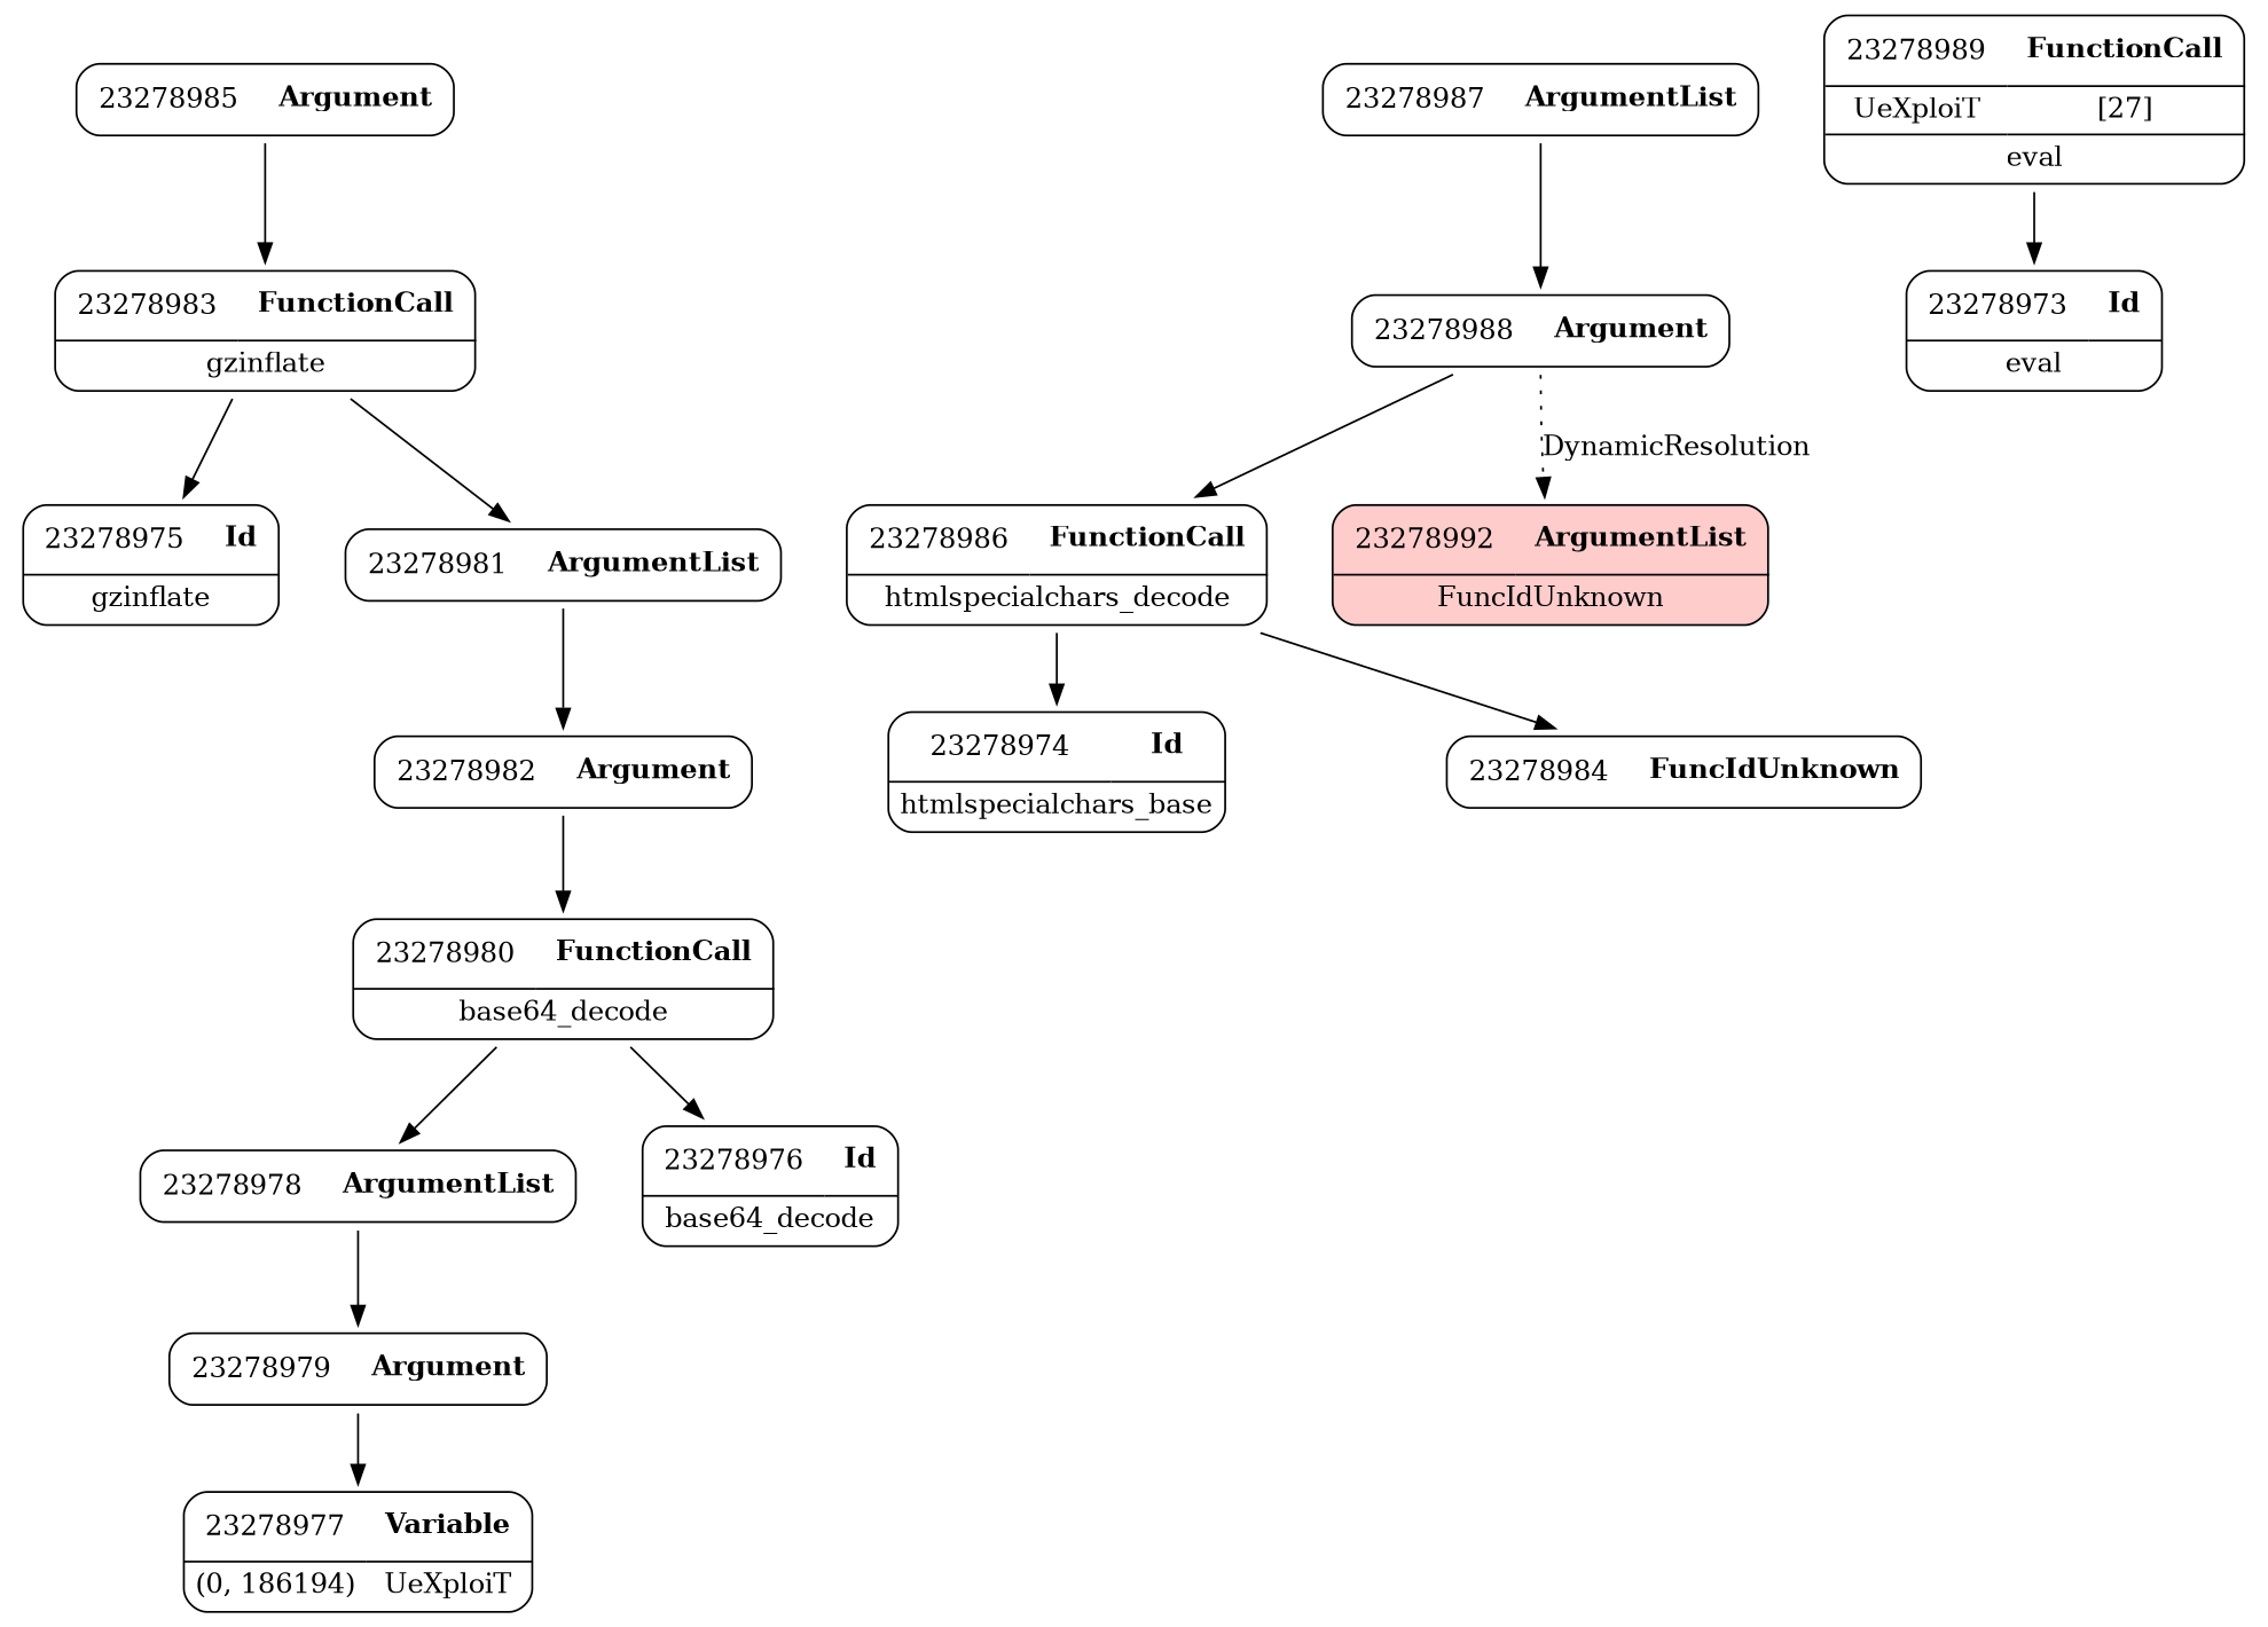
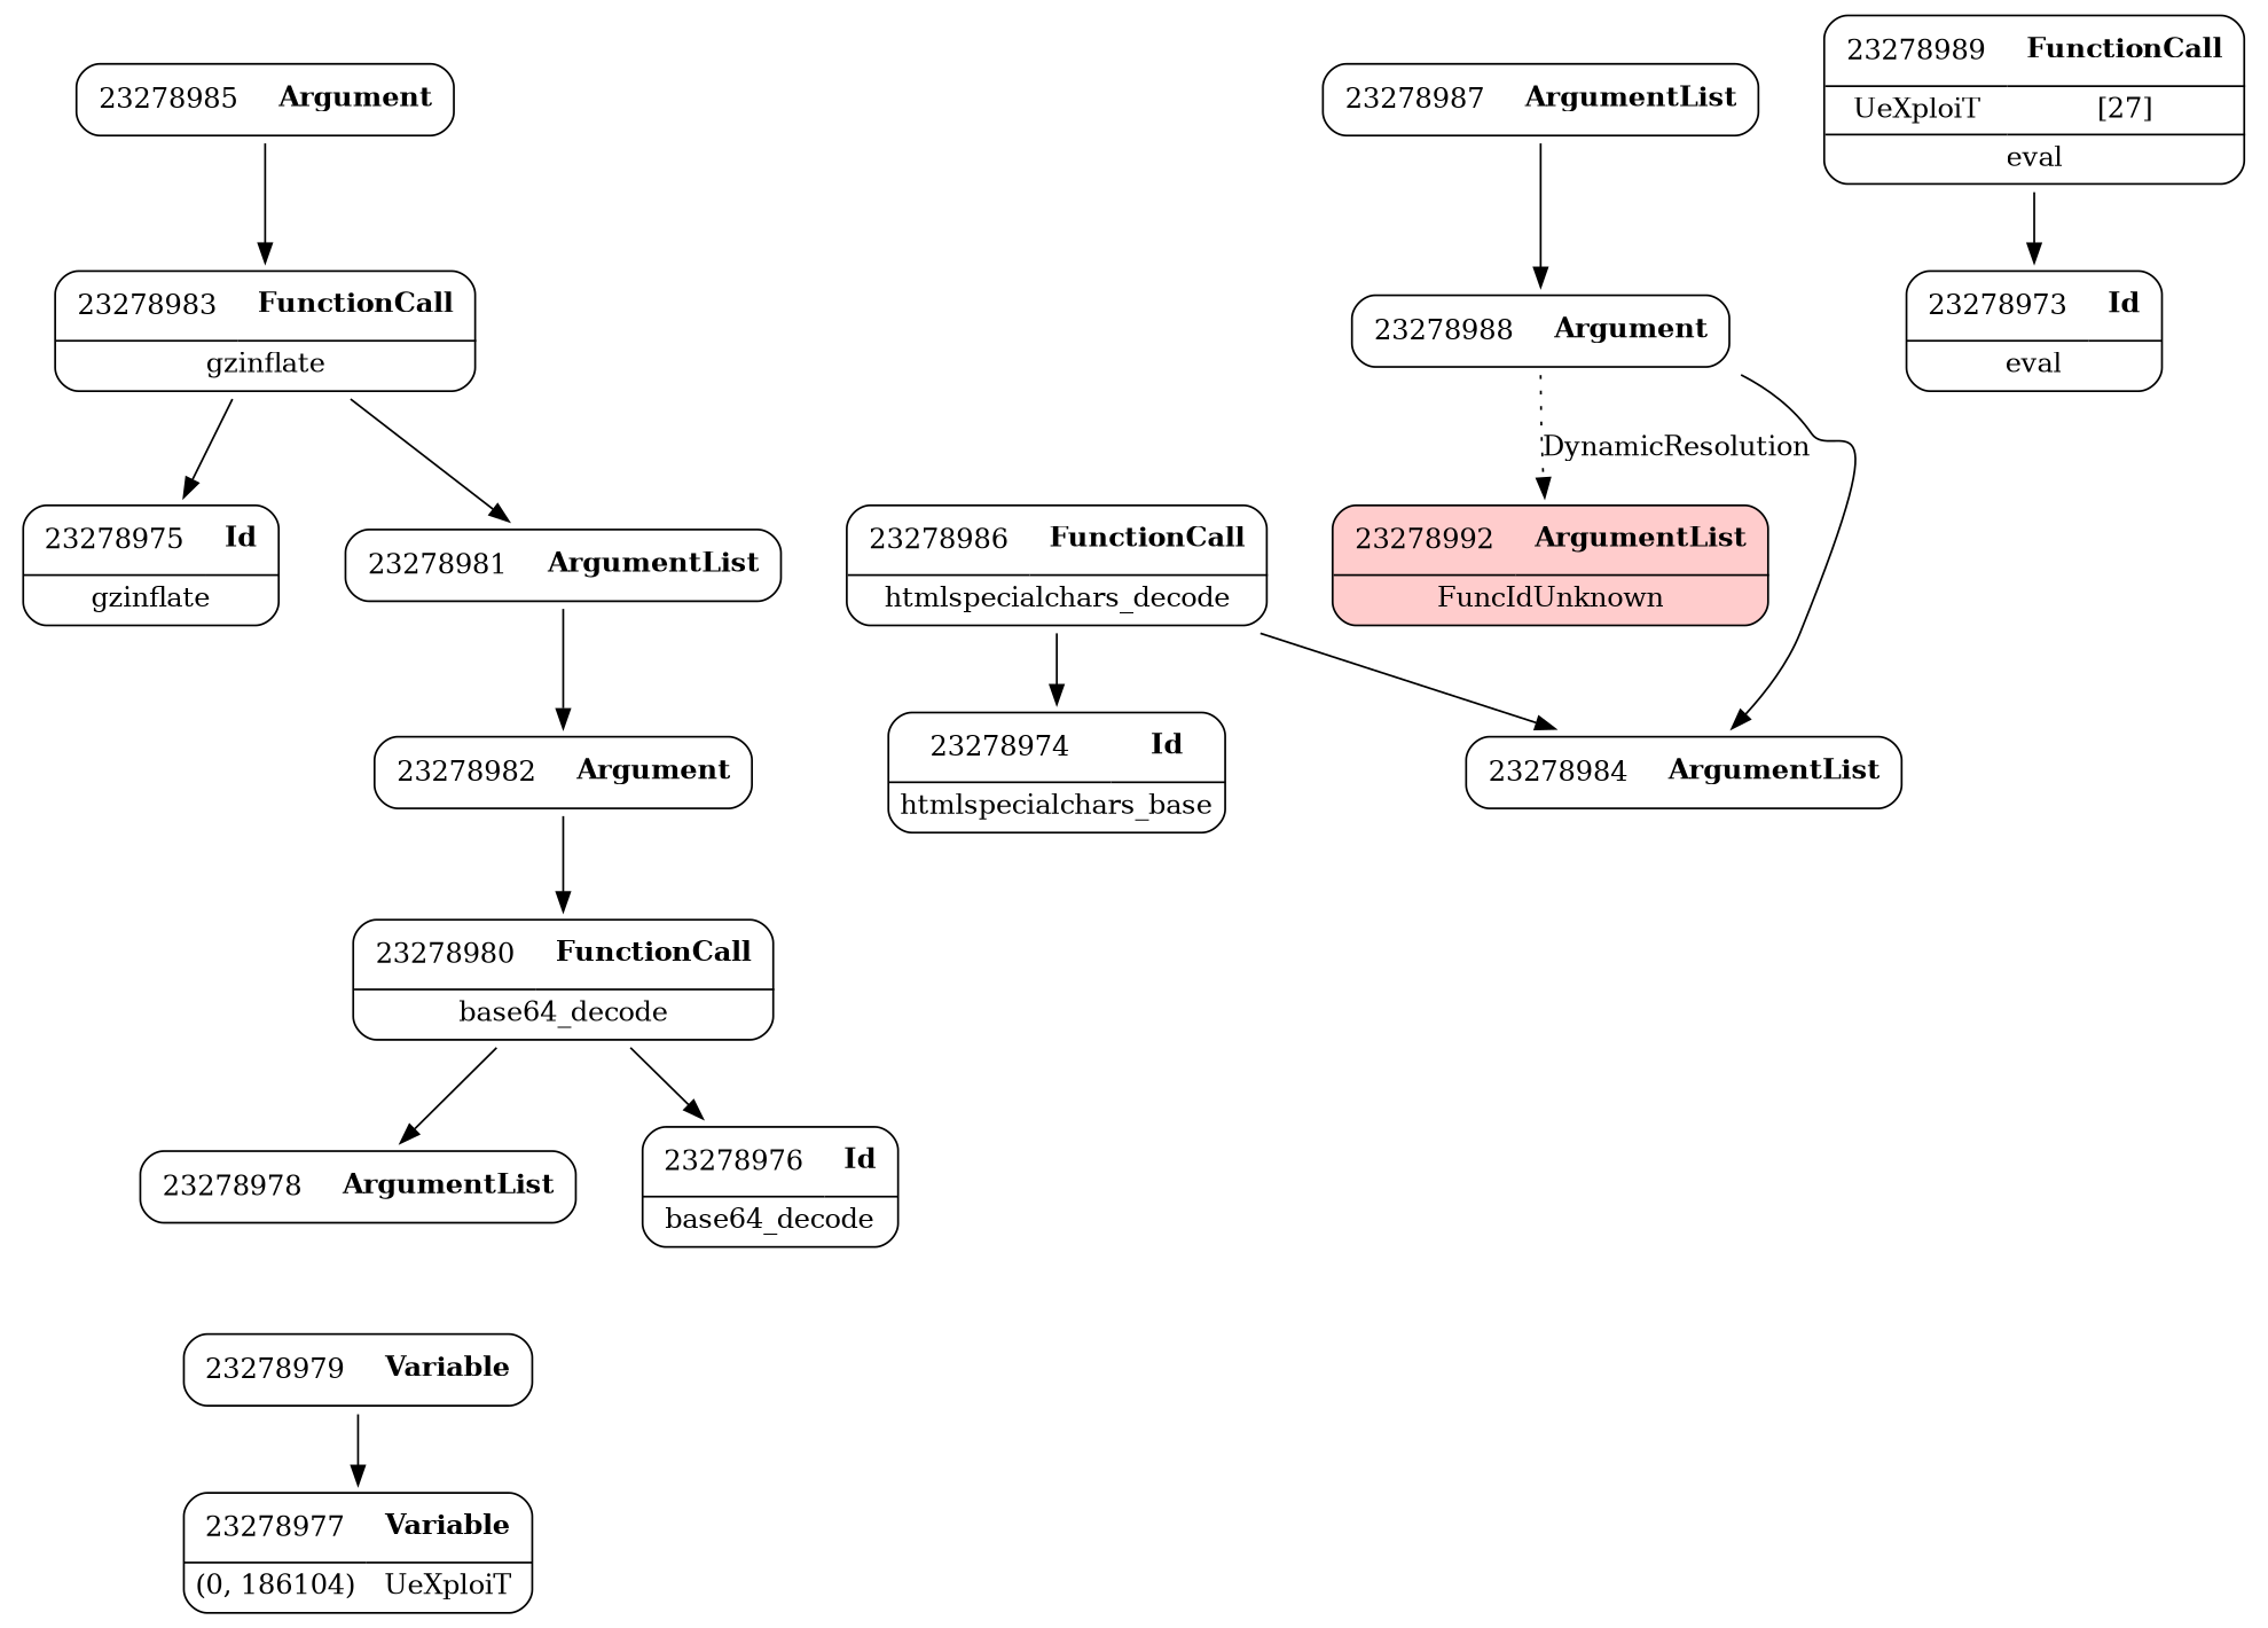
  digraph {
    node [shape=none]
    edge [weight=2]
-   n1 [label=<<TABLE border='1' cellspacing='0' cellpadding='10' style='rounded' ><TR><TD border='0'>23278979</TD><TD border='0'><B>Argument</B></TD></TR></TABLE>>]
-   n2 [label=<<TABLE border='1' cellspacing='0' cellpadding='10' style='rounded' ><TR><TD border='0'>23278977</TD><TD border='0'><B>Variable</B></TD></TR><HR/><TR><TD border='0' cellpadding='5'>(0, 186194)</TD><TD border='0' cellpadding='5'>UeXploiT</TD></TR></TABLE>>]
+   n1 [label=<<TABLE border='1' cellspacing='0' cellpadding='10' style='rounded' ><TR><TD border='0'>23278979</TD><TD border='0'><B>Variable</B></TD></TR></TABLE>>]
+   n2 [label=<<TABLE border='1' cellspacing='0' cellpadding='10' style='rounded' ><TR><TD border='0'>23278977</TD><TD border='0'><B>Variable</B></TD></TR><HR/><TR><TD border='0' cellpadding='5'>(0, 186104)</TD><TD border='0' cellpadding='5'>UeXploiT</TD></TR></TABLE>>]
    n3 [label=<<TABLE border='1' cellspacing='0' cellpadding='10' style='rounded' ><TR><TD border='0'>23278978</TD><TD border='0'><B>ArgumentList</B></TD></TR></TABLE>>]
    n4 [label=<<TABLE border='1' cellspacing='0' cellpadding='10' style='rounded' ><TR><TD border='0'>23278976</TD><TD border='0'><B>Id</B></TD></TR><HR/><TR><TD border='0' cellpadding='5' colspan='2'>base64_decode</TD></TR></TABLE>>]
    n5 [label=<<TABLE border='1' cellspacing='0' cellpadding='10' style='rounded' ><TR><TD border='0'>23278983</TD><TD border='0'><B>FunctionCall</B></TD></TR><HR/><TR><TD border='0' cellpadding='5' colspan='2'>gzinflate</TD></TR></TABLE>>]
    n6 [label=<<TABLE border='1' cellspacing='0' cellpadding='10' style='rounded' ><TR><TD border='0'>23278975</TD><TD border='0'><B>Id</B></TD></TR><HR/><TR><TD border='0' cellpadding='5' colspan='2'>gzinflate</TD></TR></TABLE>>]
    n7 [label=<<TABLE border='1' cellspacing='0' cellpadding='10' style='rounded' ><TR><TD border='0'>23278981</TD><TD border='0'><B>ArgumentList</B></TD></TR></TABLE>>]
    n8 [label=<<TABLE border='1' cellspacing='0' cellpadding='10' style='rounded' ><TR><TD border='0'>23278982</TD><TD border='0'><B>Argument</B></TD></TR></TABLE>>]
    n9 [label=<<TABLE border='1' cellspacing='0' cellpadding='10' style='rounded' ><TR><TD border='0'>23278980</TD><TD border='0'><B>FunctionCall</B></TD></TR><HR/><TR><TD border='0' cellpadding='5' colspan='2'>base64_decode</TD></TR></TABLE>>]
    n10 [label=<<TABLE border='1' cellspacing='0' cellpadding='10' style='rounded' ><TR><TD border='0'>23278987</TD><TD border='0'><B>ArgumentList</B></TD></TR></TABLE>>]
    n11 [label=<<TABLE border='1' cellspacing='0' cellpadding='10' style='rounded' ><TR><TD border='0'>23278988</TD><TD border='0'><B>Argument</B></TD></TR></TABLE>>]
    n12 [label=<<TABLE border='1' cellspacing='0' cellpadding='10' style='rounded' ><TR><TD border='0'>23278986</TD><TD border='0'><B>FunctionCall</B></TD></TR><HR/><TR><TD border='0' cellpadding='5' colspan='2'>htmlspecialchars_decode</TD></TR></TABLE>>]
    n13 [label=<<TABLE border='1' cellspacing='0' cellpadding='10' style='rounded' bgcolor='#FFCCCC' ><TR><TD border='0'>23278992</TD><TD border='0'><B>ArgumentList</B></TD></TR><HR/><TR><TD border='0' cellpadding='5' colspan='2'>FuncIdUnknown</TD></TR></TABLE>>]
    n14 [label=<<TABLE border='1' cellspacing='0' cellpadding='10' style='rounded' ><TR><TD border='0'>23278974</TD><TD border='0'><B>Id</B></TD></TR><HR/><TR><TD border='0' cellpadding='5' colspan='2'>htmlspecialchars_base</TD></TR></TABLE>>]
-   n15 [label=<<TABLE border='1' cellspacing='0' cellpadding='10' style='rounded' ><TR><TD border='0'>23278984</TD><TD border='0'><B>FuncIdUnknown</B></TD></TR></TABLE>>]
+   n15 [label=<<TABLE border='1' cellspacing='0' cellpadding='10' style='rounded' ><TR><TD border='0'>23278984</TD><TD border='0'><B>ArgumentList</B></TD></TR></TABLE>>]
    n16 [label=<<TABLE border='1' cellspacing='0' cellpadding='10' style='rounded' ><TR><TD border='0'>23278985</TD><TD border='0'><B>Argument</B></TD></TR></TABLE>>]
    n17 [label=<<TABLE border='1' cellspacing='0' cellpadding='10' style='rounded' ><TR><TD border='0'>23278989</TD><TD border='0'><B>FunctionCall</B></TD></TR><HR/><TR><TD border='0' cellpadding='5'>UeXploiT</TD><TD border='0' cellpadding='5'>[27]</TD></TR><HR/><TR><TD border='0' cellpadding='5' colspan='2'>eval</TD></TR></TABLE>>]
    n18 [label=<<TABLE border='1' cellspacing='0' cellpadding='10' style='rounded' ><TR><TD border='0'>23278973</TD><TD border='0'><B>Id</B></TD></TR><HR/><TR><TD border='0' cellpadding='5' colspan='2'>eval</TD></TR></TABLE>>]
    n1 -> n2
-   n3 -> n1
    n5 -> n6
    n5 -> n7
    n7 -> n8
    n8 -> n9
    n9 -> n3
    n9 -> n4
    n10 -> n11
-   n11 -> n12
+   n11 -> n15
    n11 -> n13 [label=DynamicResolution style=dotted weight=""]
    n12 -> n14
    n12 -> n15
    n16 -> n5
    n17 -> n18
  }
